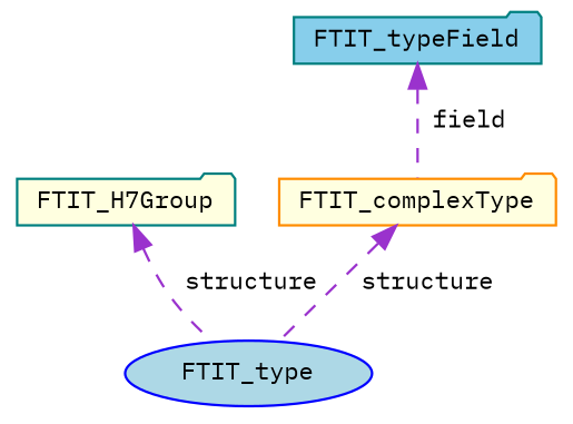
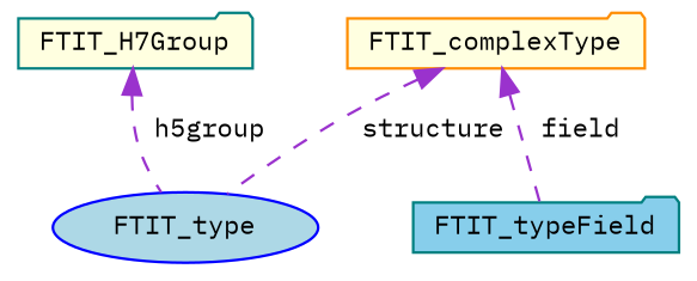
  digraph {
    fontname="IBM Plex Mono"
    node [color=teal fillcolor=lightyellow fontname="IBM Plex Mono" fontsize=10 shape=folder style=filled]
    edge [color=darkorchid3 dir=back fontname="IBM Plex Mono" fontsize=10 labelfontname=Helvetica labelfontsize=10 style=dashed]
    n1 [color=blue fillcolor=lightblue fontcolor=black height=0.2 label=FTIT_type shape=ellipse width=0.4]
    n2 [height=0.2 label=FTIT_H7Group width=0.4]
    n3 [color=darkorange height=0.2 label=FTIT_complexType width=0.4]
    n4 [fillcolor=skyblue height=0.2 label=FTIT_typeField width=0.4]
-   n2 -> n1 [label=" structure"]
+   n2 -> n1 [label=" h5group"]
    n3 -> n1 [label=" structure"]
-   n4 -> n3 [label=" field"]
+   n3 -> n4 [label=" field"]
  }
